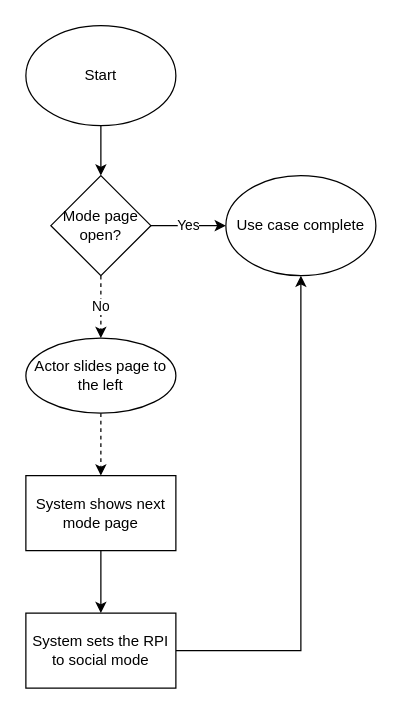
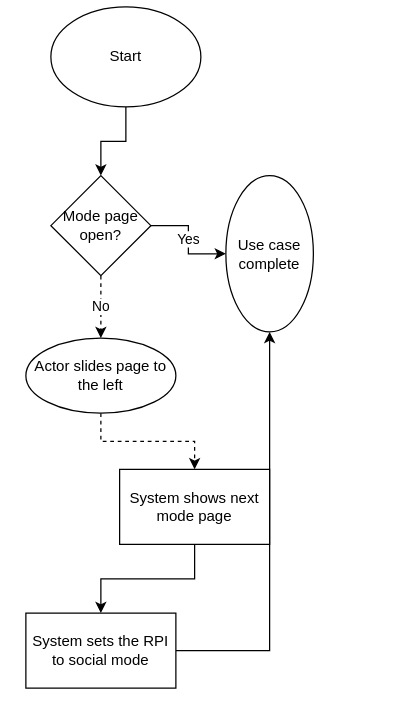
  <mxCell id="0" />
  <mxCell id="1" parent="0" />
  <mxCell id="2" style="edgeStyle=orthogonalEdgeStyle;rounded=0;orthogonalLoop=1;jettySize=auto;html=1;entryX=0.5;entryY=0;entryDx=0;entryDy=0;" edge="1" parent="1" source="3" target="6"><mxGeometry relative="1" as="geometry" /></mxCell>
- <mxCell id="3" value="Start" style="ellipse;whiteSpace=wrap;html=1;" vertex="1" parent="1"><mxGeometry x="20" y="20" width="120" height="80" as="geometry" /></mxCell>
+ <mxCell id="3" value="Start" style="ellipse;whiteSpace=wrap;html=1;" vertex="1" parent="1"><mxGeometry x="40" y="5" width="120" height="80" as="geometry" /></mxCell>
  <mxCell id="4" value="Yes" style="edgeStyle=orthogonalEdgeStyle;rounded=0;orthogonalLoop=1;jettySize=auto;html=1;" edge="1" parent="1" source="6" target="7"><mxGeometry relative="1" as="geometry" /></mxCell>
  <mxCell id="5" value="No" style="edgeStyle=orthogonalEdgeStyle;rounded=0;orthogonalLoop=1;jettySize=auto;html=1;dashed=1;" edge="1" parent="1" source="6" target="9"><mxGeometry relative="1" as="geometry" /></mxCell>
  <mxCell id="6" value="Mode page open?" style="rhombus;whiteSpace=wrap;html=1;" vertex="1" parent="1"><mxGeometry x="40" y="140" width="80" height="80" as="geometry" /></mxCell>
- <mxCell id="7" value="Use case complete" style="ellipse;whiteSpace=wrap;html=1;" vertex="1" parent="1"><mxGeometry x="180" y="140" width="120" height="80" as="geometry" /></mxCell>
+ <mxCell id="7" value="Use case complete" style="ellipse;whiteSpace=wrap;html=1;" vertex="1" parent="1"><mxGeometry x="180" y="140" width="70" height="125" as="geometry" /></mxCell>
  <mxCell id="8" value="" style="edgeStyle=orthogonalEdgeStyle;rounded=0;orthogonalLoop=1;jettySize=auto;html=1;dashed=1;" edge="1" parent="1" source="9" target="11"><mxGeometry relative="1" as="geometry" /></mxCell>
  <mxCell id="9" value="Actor slides page to the left" style="ellipse;whiteSpace=wrap;html=1;" vertex="1" parent="1"><mxGeometry x="20" y="270" width="120" height="60" as="geometry" /></mxCell>
  <mxCell id="10" value="" style="edgeStyle=orthogonalEdgeStyle;rounded=0;orthogonalLoop=1;jettySize=auto;html=1;" edge="1" parent="1" source="11" target="13"><mxGeometry relative="1" as="geometry" /></mxCell>
- <mxCell id="11" value="System shows next mode page" style="whiteSpace=wrap;html=1;" vertex="1" parent="1"><mxGeometry x="20" y="380" width="120" height="60" as="geometry" /></mxCell>
+ <mxCell id="11" value="System shows next mode page" style="whiteSpace=wrap;html=1;" vertex="1" parent="1"><mxGeometry x="95" y="375" width="120" height="60" as="geometry" /></mxCell>
  <mxCell id="12" style="edgeStyle=orthogonalEdgeStyle;rounded=0;orthogonalLoop=1;jettySize=auto;html=1;entryX=0.5;entryY=1;entryDx=0;entryDy=0;" edge="1" parent="1" source="13" target="7"><mxGeometry relative="1" as="geometry" /></mxCell>
  <mxCell id="13" value="System sets the RPI to social mode" style="whiteSpace=wrap;html=1;" vertex="1" parent="1"><mxGeometry x="20" y="490" width="120" height="60" as="geometry" /></mxCell>
